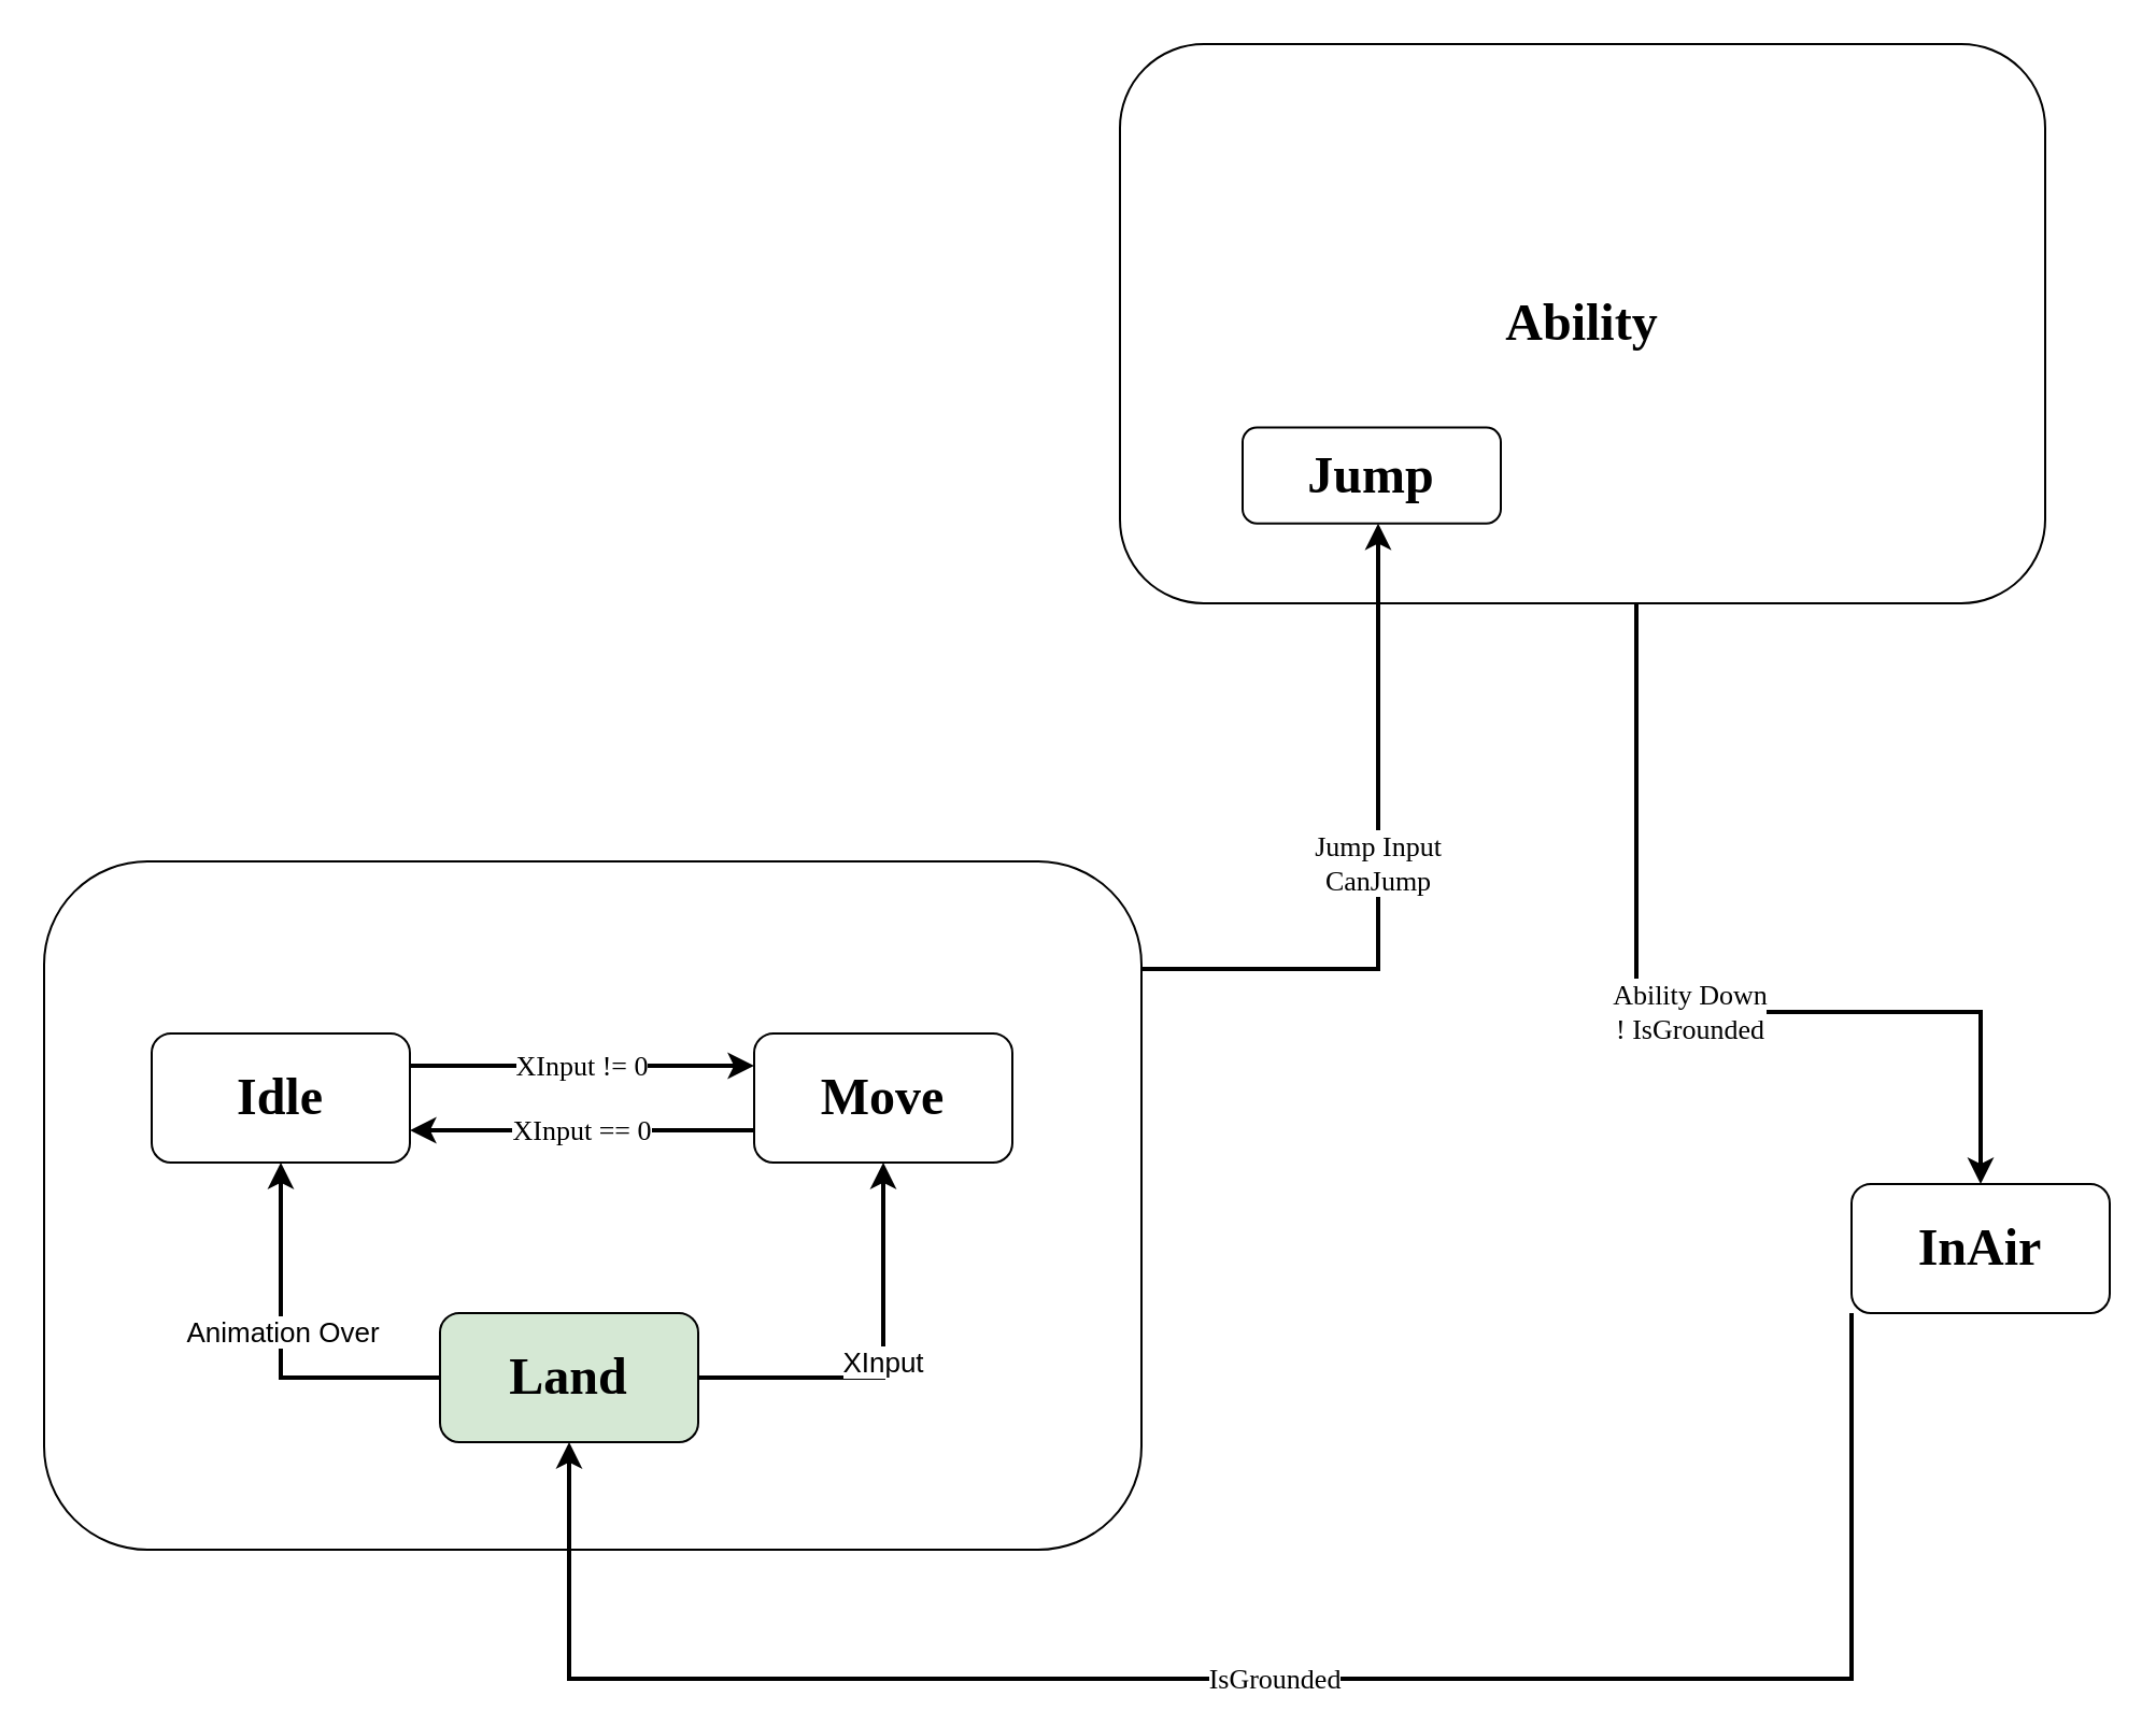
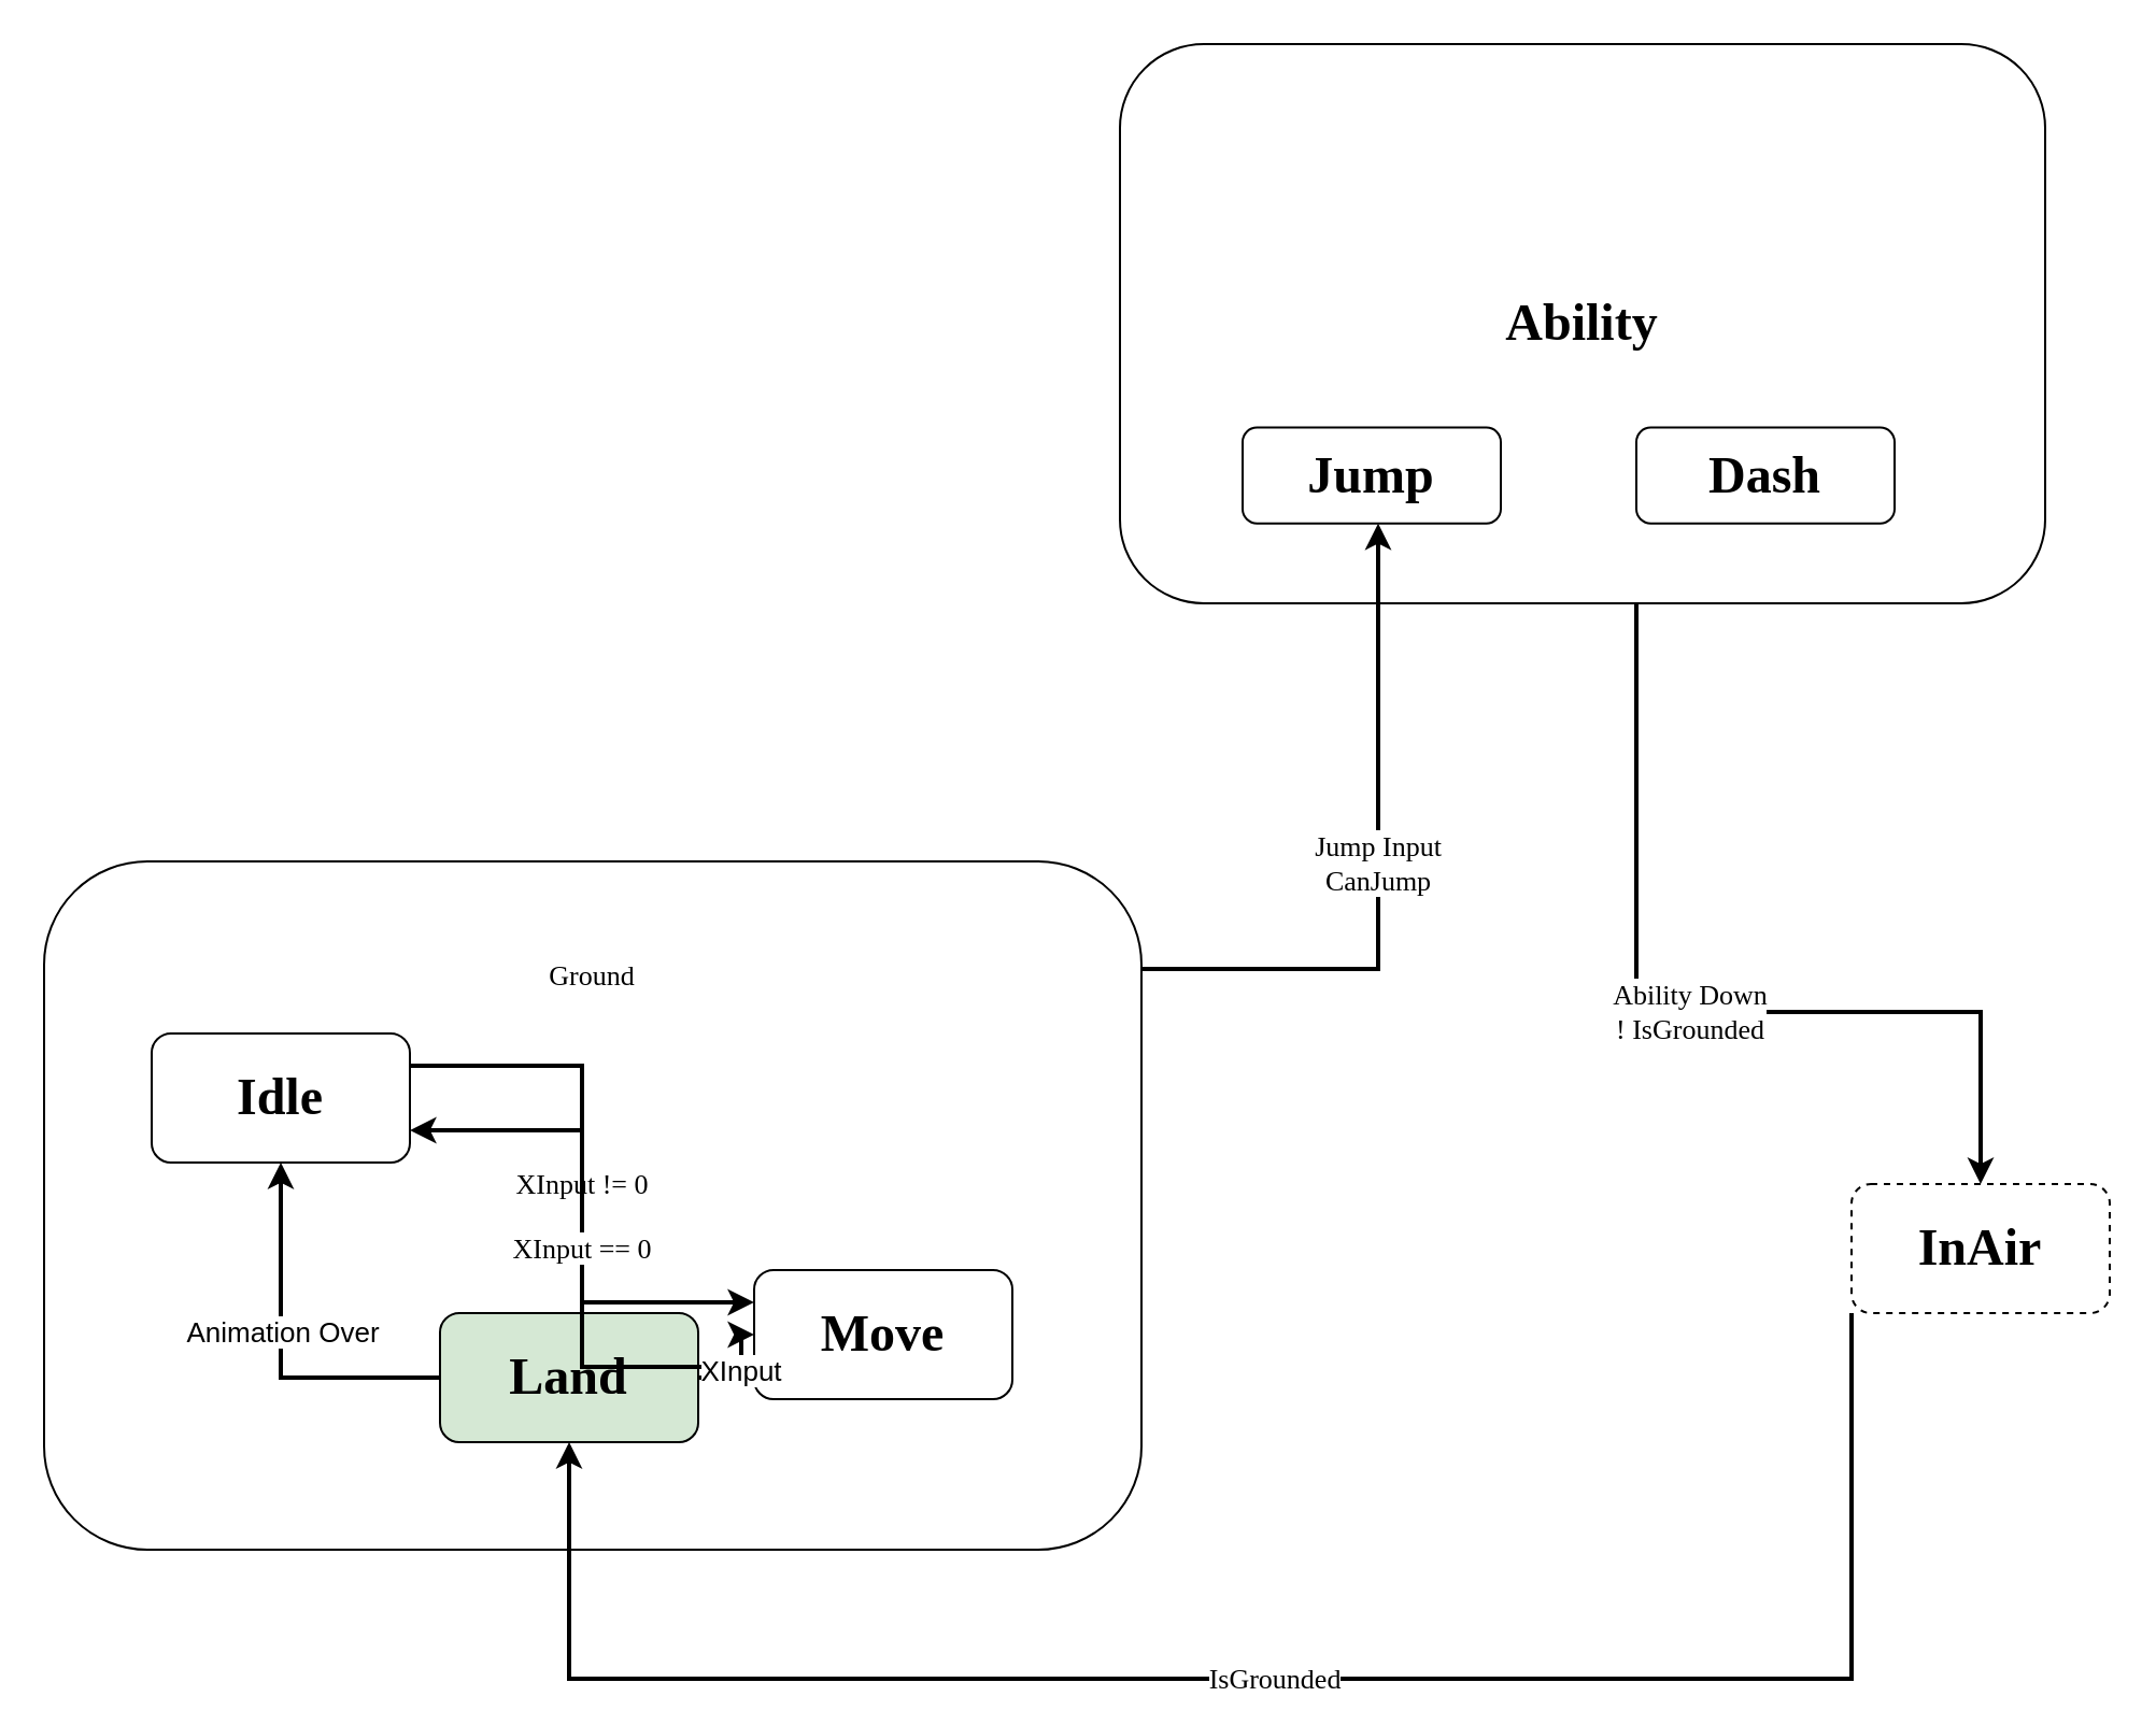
  <mxCell id="0" />
  <mxCell id="1" parent="0" />
  <mxCell id="2" value="&lt;div align=&quot;center&quot;&gt;Ability&lt;/div&gt;" style="rounded=1;whiteSpace=wrap;html=1;fontSize=24;fontStyle=1;container=1;align=center;fontFamily=Times New Roman;" vertex="1" parent="1"><mxGeometry x="520" y="20" width="430" height="260" as="geometry" /></mxCell>
  <mxCell id="3" value="Jump" style="rounded=1;whiteSpace=wrap;html=1;fontSize=24;fontStyle=1;fontFamily=Times New Roman;" vertex="1" parent="2"><mxGeometry x="57" y="178.286" width="120" height="44.571" as="geometry" /></mxCell>
+ <mxCell id="4" value="Dash" style="rounded=1;whiteSpace=wrap;html=1;fontSize=24;fontStyle=1;fontFamily=Times New Roman;" vertex="1" parent="2"><mxGeometry x="240" y="178.286" width="120" height="44.571" as="geometry" /></mxCell>
  <mxCell id="5" value="&lt;div&gt;Jump Input&lt;/div&gt;CanJump" style="edgeStyle=orthogonalEdgeStyle;shape=connector;rounded=0;orthogonalLoop=1;jettySize=auto;html=1;labelBackgroundColor=default;strokeColor=default;strokeWidth=2;fontFamily=Times New Roman;fontSize=13;fontColor=default;endArrow=classic;" edge="1" parent="1" source="6" target="3"><mxGeometry relative="1" as="geometry"><Array as="points"><mxPoint x="640" y="450" /></Array></mxGeometry></mxCell>
  <mxCell id="6" value="" style="rounded=1;whiteSpace=wrap;html=1;fontFamily=Times New Roman;fontSize=13;fontColor=default;container=1;" vertex="1" parent="1"><mxGeometry x="20" y="400" width="510" height="320" as="geometry"><mxRectangle x="90" y="210" width="50" height="40" as="alternateBounds" /></mxGeometry></mxCell>
+ <mxCell id="7" value="&lt;div&gt;Ground&lt;/div&gt;" style="text;html=1;strokeColor=none;fillColor=none;align=center;verticalAlign=middle;whiteSpace=wrap;rounded=0;fontSize=13;fontFamily=Times New Roman;fontColor=default;" vertex="1" parent="6"><mxGeometry x="225" y="30.476" width="60" height="45.714" as="geometry" /></mxCell>
  <mxCell id="8" value="&lt;font size=&quot;1&quot;&gt;&lt;b style=&quot;font-size: 24px;&quot;&gt;Land&lt;/b&gt;&lt;/font&gt;" style="rounded=1;whiteSpace=wrap;html=1;fontFamily=Times New Roman;fillColor=#d5e8d4;" vertex="1" parent="6"><mxGeometry x="184" y="210" width="120" height="60" as="geometry" /></mxCell>
  <mxCell id="9" value="&lt;font style=&quot;font-size: 13px;&quot;&gt;XInput != 0&lt;br&gt;&lt;/font&gt;" style="edgeStyle=orthogonalEdgeStyle;rounded=0;orthogonalLoop=1;jettySize=auto;html=1;exitX=1;exitY=0.25;exitDx=0;exitDy=0;entryX=0;entryY=0.25;entryDx=0;entryDy=0;strokeWidth=2;fontFamily=Times New Roman;" edge="1" parent="1" source="10" target="12"><mxGeometry relative="1" as="geometry" /></mxCell>
  <mxCell id="10" value="&lt;span style=&quot;font-size: 24px;&quot;&gt;Idle&lt;br style=&quot;font-size: 24px;&quot;&gt;&lt;/span&gt;" style="rounded=1;whiteSpace=wrap;html=1;fontFamily=Times New Roman;fontSize=24;fontStyle=1" vertex="1" parent="1"><mxGeometry x="70" y="480" width="120" height="60" as="geometry" /></mxCell>
  <mxCell id="11" value="XInput == 0" style="edgeStyle=orthogonalEdgeStyle;rounded=0;orthogonalLoop=1;jettySize=auto;html=1;exitX=0;exitY=0.75;exitDx=0;exitDy=0;entryX=1;entryY=0.75;entryDx=0;entryDy=0;strokeWidth=2;fontSize=13;fontFamily=Times New Roman;" edge="1" parent="1" source="12" target="10"><mxGeometry relative="1" as="geometry" /></mxCell>
- <mxCell id="12" value="&lt;span style=&quot;font-size: 24px;&quot;&gt;&lt;font style=&quot;font-size: 24px;&quot;&gt;Move&lt;/font&gt;&lt;/span&gt;" style="rounded=1;whiteSpace=wrap;html=1;fontSize=24;fontStyle=1;fontFamily=Times New Roman;" vertex="1" parent="1"><mxGeometry x="350" y="480" width="120" height="60" as="geometry" /></mxCell>
+ <mxCell id="12" value="&lt;span style=&quot;font-size: 24px;&quot;&gt;&lt;font style=&quot;font-size: 24px;&quot;&gt;Move&lt;/font&gt;&lt;/span&gt;" style="rounded=1;whiteSpace=wrap;html=1;fontSize=24;fontStyle=1;fontFamily=Times New Roman;" vertex="1" parent="1"><mxGeometry x="350" y="590" width="120" height="60" as="geometry" /></mxCell>
  <mxCell id="13" value="IsGrounded" style="edgeStyle=orthogonalEdgeStyle;shape=connector;rounded=0;orthogonalLoop=1;jettySize=auto;html=1;exitX=0;exitY=1;exitDx=0;exitDy=0;entryX=0.5;entryY=1;entryDx=0;entryDy=0;labelBackgroundColor=default;strokeColor=default;strokeWidth=2;fontFamily=Times New Roman;fontSize=13;fontColor=default;endArrow=classic;" edge="1" parent="1" source="14" target="8"><mxGeometry relative="1" as="geometry"><Array as="points"><mxPoint x="860" y="780" /><mxPoint x="264" y="780" /></Array></mxGeometry></mxCell>
- <mxCell id="14" value="&lt;div&gt;InAir&lt;/div&gt;" style="rounded=1;whiteSpace=wrap;html=1;fontSize=24;fontStyle=1;fontFamily=Times New Roman;" vertex="1" parent="1"><mxGeometry x="860" y="550" width="120" height="60" as="geometry" /></mxCell>
+ <mxCell id="14" value="&lt;div&gt;InAir&lt;/div&gt;" style="rounded=1;whiteSpace=wrap;html=1;fontSize=24;fontStyle=1;fontFamily=Times New Roman;dashed=1;" vertex="1" parent="1"><mxGeometry x="860" y="550" width="120" height="60" as="geometry" /></mxCell>
  <mxCell id="15" value="&lt;div&gt;Ability Down&lt;/div&gt;! IsGrounded" style="edgeStyle=orthogonalEdgeStyle;shape=connector;rounded=0;orthogonalLoop=1;jettySize=auto;html=1;labelBackgroundColor=default;strokeColor=default;strokeWidth=2;fontFamily=Times New Roman;fontSize=13;fontColor=default;endArrow=classic;" edge="1" parent="1" source="2" target="14"><mxGeometry relative="1" as="geometry"><Array as="points"><mxPoint x="760" y="470" /><mxPoint x="920" y="470" /></Array></mxGeometry></mxCell>
  <mxCell id="16" style="edgeStyle=orthogonalEdgeStyle;shape=connector;rounded=0;orthogonalLoop=1;jettySize=auto;html=1;labelBackgroundColor=default;strokeColor=default;strokeWidth=2;fontFamily=Helvetica;fontSize=13;fontColor=default;endArrow=classic;" edge="1" parent="1" source="8" target="10"><mxGeometry relative="1" as="geometry" /></mxCell>
  <mxCell id="17" value="Animation Over" style="edgeLabel;html=1;align=center;verticalAlign=middle;resizable=0;points=[];fontSize=13;fontFamily=Helvetica;fontColor=default;" vertex="1" connectable="0" parent="16"><mxGeometry x="0.103" relative="1" as="geometry"><mxPoint as="offset" /></mxGeometry></mxCell>
  <mxCell id="18" value="XInput" style="edgeStyle=orthogonalEdgeStyle;shape=connector;rounded=0;orthogonalLoop=1;jettySize=auto;html=1;labelBackgroundColor=default;strokeColor=default;strokeWidth=2;fontFamily=Helvetica;fontSize=13;fontColor=default;endArrow=classic;" edge="1" parent="1" source="8" target="12"><mxGeometry relative="1" as="geometry" /></mxCell>
